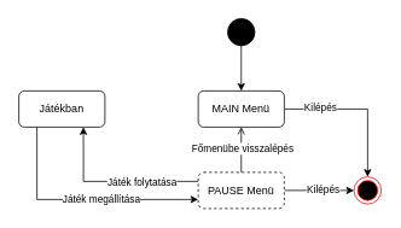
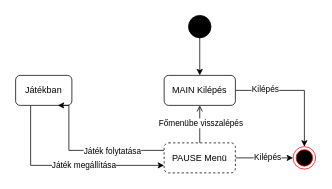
  <mxCell id="0" />
  <mxCell id="1" parent="0" />
  <mxCell id="2" style="edgeStyle=orthogonalEdgeStyle;rounded=0;orthogonalLoop=1;jettySize=auto;html=1;entryX=0.5;entryY=0;entryDx=0;entryDy=0;" parent="1" source="4" target="15" edge="1"><mxGeometry relative="1" as="geometry" /></mxCell>
  <mxCell id="3" value="Kilépés" style="edgeLabel;html=1;align=center;verticalAlign=middle;resizable=0;points=[];" parent="2" vertex="1" connectable="0"><mxGeometry x="-0.537" y="2" relative="1" as="geometry"><mxPoint as="offset" /></mxGeometry></mxCell>
- <mxCell id="4" value="MAIN Menü" style="rounded=1;whiteSpace=wrap;html=1;" parent="1" vertex="1"><mxGeometry x="218" y="100" width="95" height="40" as="geometry" /></mxCell>
+ <mxCell id="4" value="MAIN Kilépés" style="rounded=1;whiteSpace=wrap;html=1;" parent="1" vertex="1"><mxGeometry x="218" y="100" width="95" height="40" as="geometry" /></mxCell>
  <mxCell id="5" style="edgeStyle=orthogonalEdgeStyle;rounded=0;orthogonalLoop=1;jettySize=auto;html=1;entryX=0;entryY=0.75;entryDx=0;entryDy=0;" parent="1" source="7" target="14" edge="1"><mxGeometry relative="1" as="geometry"><Array as="points"><mxPoint x="40" y="220" /></Array></mxGeometry></mxCell>
  <mxCell id="6" value="Játék megállítása" style="edgeLabel;html=1;align=center;verticalAlign=middle;resizable=0;points=[];" parent="5" vertex="1" connectable="0"><mxGeometry x="-0.123" y="1" relative="1" as="geometry"><mxPoint x="37" as="offset" /></mxGeometry></mxCell>
- <mxCell id="7" value="Játékban" style="rounded=1;whiteSpace=wrap;html=1;" parent="1" vertex="1"><mxGeometry x="20" y="100" width="95" height="40" as="geometry" /></mxCell>
+ <mxCell id="7" value="Játékban" style="rounded=1;whiteSpace=wrap;html=1;" parent="1" vertex="1"><mxGeometry x="20" y="100" width="75" height="40" as="geometry" /></mxCell>
  <mxCell id="8" style="edgeStyle=orthogonalEdgeStyle;rounded=0;orthogonalLoop=1;jettySize=auto;html=1;entryX=0.75;entryY=1;entryDx=0;entryDy=0;" parent="1" source="14" target="7" edge="1"><mxGeometry relative="1" as="geometry"><Array as="points"><mxPoint x="91" y="200" /></Array></mxGeometry></mxCell>
  <mxCell id="9" value="Játék folytatása" style="edgeLabel;html=1;align=center;verticalAlign=middle;resizable=0;points=[];" parent="8" vertex="1" connectable="0"><mxGeometry x="-0.109" y="-3" relative="1" as="geometry"><mxPoint x="20" y="3" as="offset" /></mxGeometry></mxCell>
  <mxCell id="10" style="edgeStyle=orthogonalEdgeStyle;rounded=0;orthogonalLoop=1;jettySize=auto;html=1;entryX=0;entryY=0.5;entryDx=0;entryDy=0;" parent="1" source="14" target="15" edge="1"><mxGeometry relative="1" as="geometry" /></mxCell>
  <mxCell id="11" value="Kilépés" style="edgeLabel;html=1;align=center;verticalAlign=middle;resizable=0;points=[];" parent="10" vertex="1" connectable="0"><mxGeometry x="0.095" y="2" relative="1" as="geometry"><mxPoint as="offset" /></mxGeometry></mxCell>
  <mxCell id="12" style="edgeStyle=orthogonalEdgeStyle;rounded=0;orthogonalLoop=1;jettySize=auto;html=1;entryX=0.5;entryY=1;entryDx=0;entryDy=0;endArrow=open;" parent="1" source="14" target="4" edge="1"><mxGeometry relative="1" as="geometry" /></mxCell>
  <mxCell id="13" value="Főmenübe visszalépés" style="edgeLabel;html=1;align=center;verticalAlign=middle;resizable=0;points=[];" parent="12" vertex="1" connectable="0"><mxGeometry x="0.072" y="-1" relative="1" as="geometry"><mxPoint as="offset" /></mxGeometry></mxCell>
  <mxCell id="14" value="PAUSE Menü" style="rounded=1;whiteSpace=wrap;html=1;dashed=1;" parent="1" vertex="1"><mxGeometry x="218" y="190" width="95" height="40" as="geometry" /></mxCell>
  <mxCell id="15" value="" style="ellipse;html=1;shape=endState;fillColor=#000000;strokeColor=#ff0000;" parent="1" vertex="1"><mxGeometry x="390" y="195" width="30" height="30" as="geometry" /></mxCell>
  <mxCell id="16" value="" style="edgeStyle=orthogonalEdgeStyle;rounded=0;orthogonalLoop=1;jettySize=auto;html=1;" edge="1" parent="1" source="17" target="4"><mxGeometry relative="1" as="geometry" /></mxCell>
  <mxCell id="17" value="" style="ellipse;whiteSpace=wrap;html=1;aspect=fixed;fillColor=#000000;" vertex="1" parent="1"><mxGeometry x="250.5" y="20" width="30" height="30" as="geometry" /></mxCell>
